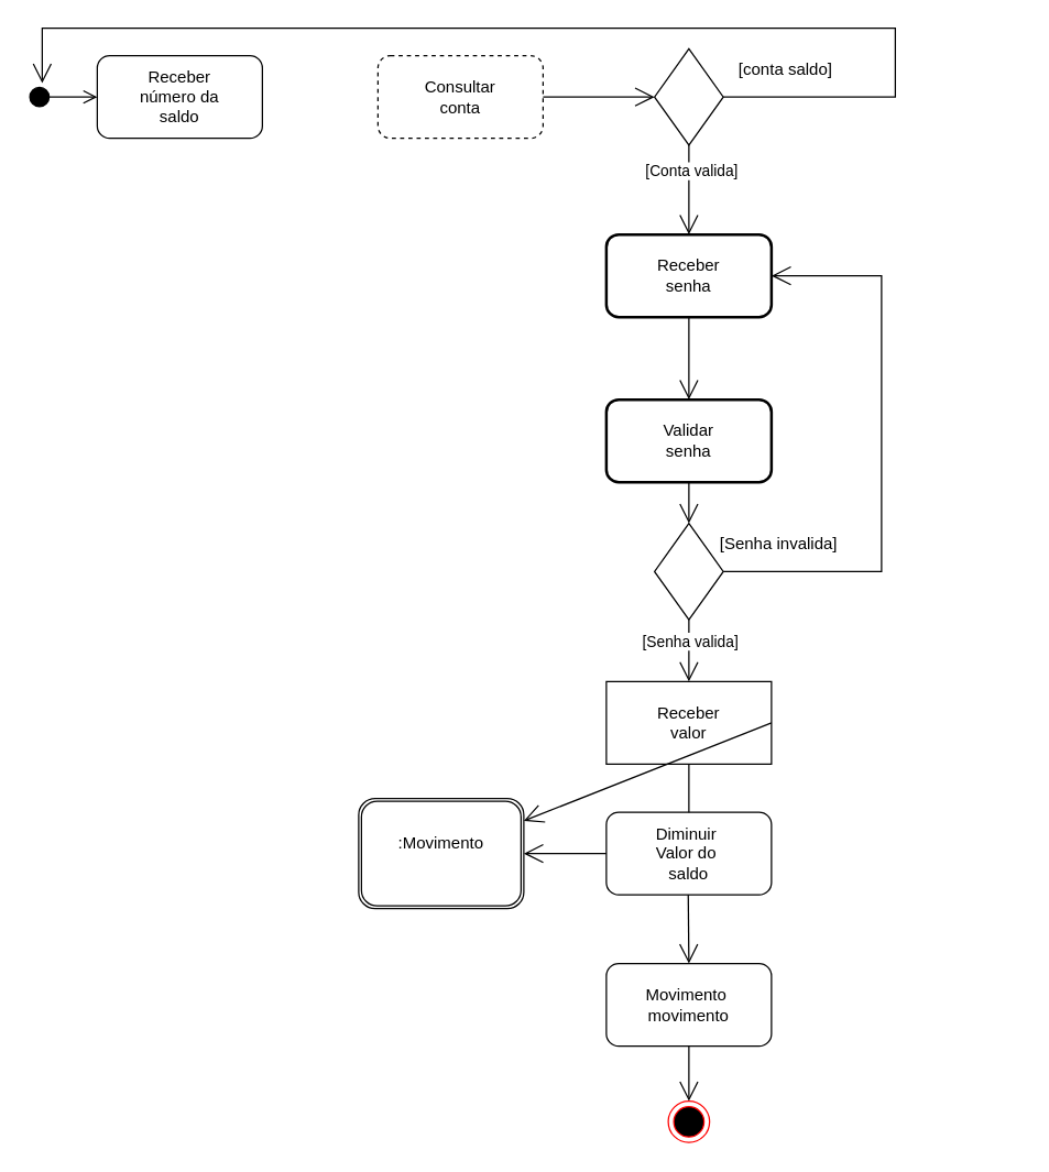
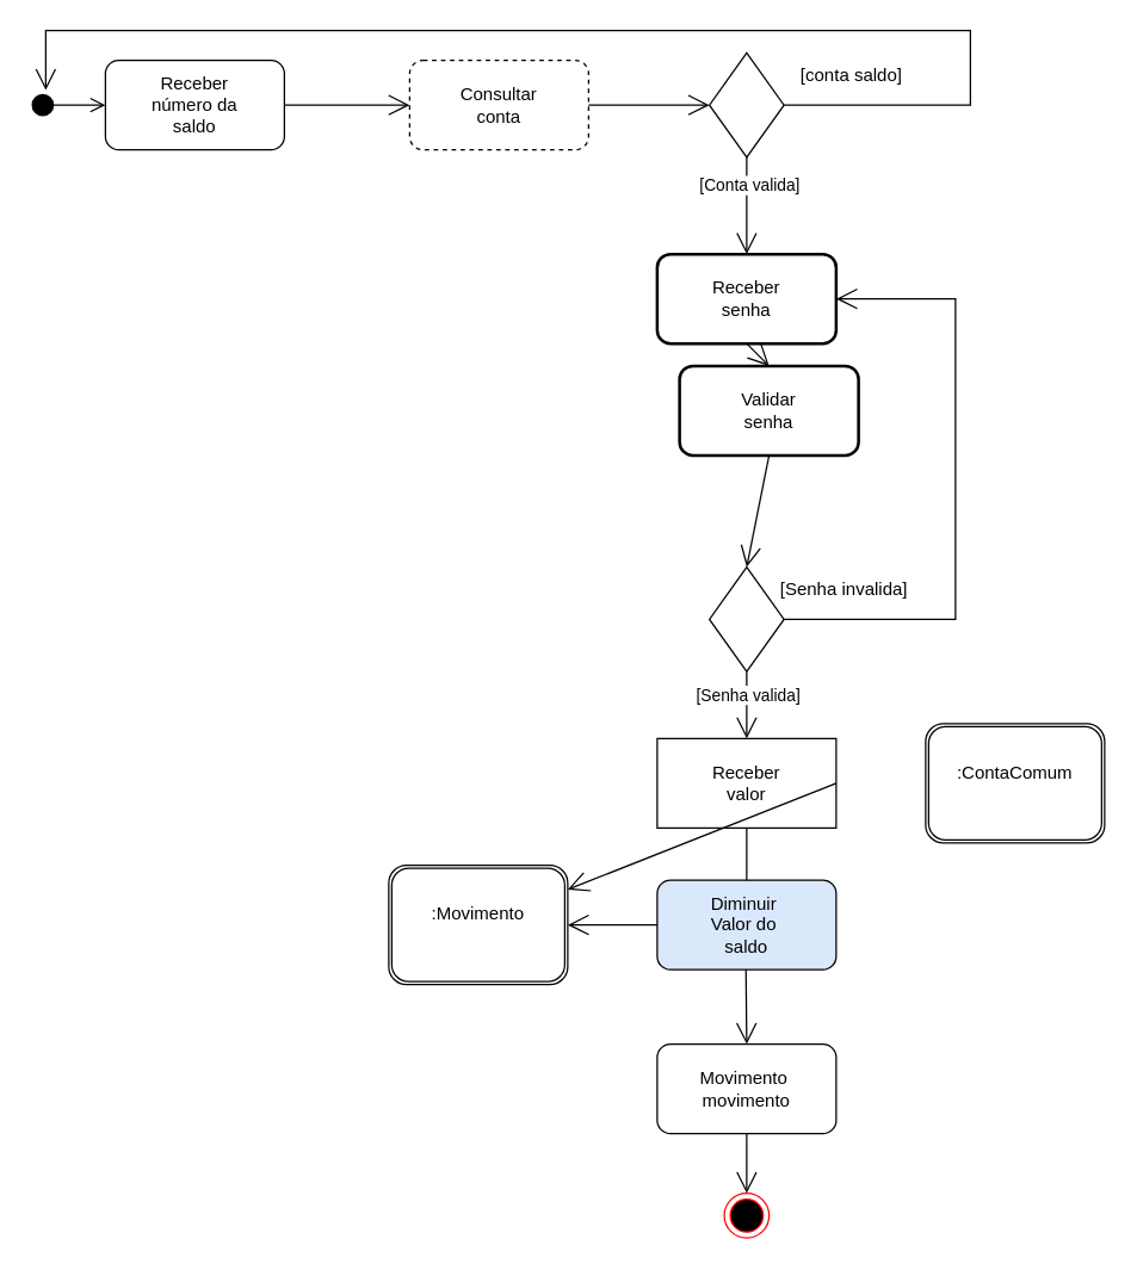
  <mxCell id="0" />
  <mxCell id="1" parent="0" />
  <mxCell id="2" value="" style="html=1;verticalAlign=bottom;startArrow=circle;startFill=1;endArrow=open;startSize=6;endSize=8;curved=0;rounded=0;entryX=0;entryY=0.5;entryDx=0;entryDy=0;" parent="1" target="3" edge="1"><mxGeometry width="80" relative="1" as="geometry"><mxPoint x="20" y="70" as="sourcePoint" /><mxPoint x="70" y="50" as="targetPoint" /></mxGeometry></mxCell>
  <mxCell id="3" value="Receber&lt;br&gt;número da&lt;br&gt;saldo" style="rounded=1;whiteSpace=wrap;html=1;" parent="1" vertex="1"><mxGeometry x="70" y="40" width="120" height="60" as="geometry" /></mxCell>
  <mxCell id="4" value="Consultar&lt;br&gt;conta" style="whiteSpace=wrap;html=1;rounded=1;dashed=1;" parent="1" vertex="1"><mxGeometry x="274" y="40" width="120" height="60" as="geometry" /></mxCell>
  <mxCell id="5" value="Receber&lt;br&gt;senha" style="rounded=1;whiteSpace=wrap;html=1;strokeWidth=2;" parent="1" vertex="1"><mxGeometry x="440" y="170" width="120" height="60" as="geometry" /></mxCell>
- <mxCell id="6" value="Validar &lt;br&gt;senha" style="whiteSpace=wrap;html=1;rounded=1;strokeWidth=2;" parent="1" vertex="1"><mxGeometry x="440" y="290" width="120" height="60" as="geometry" /></mxCell>
+ <mxCell id="6" value="Validar &lt;br&gt;senha" style="whiteSpace=wrap;html=1;rounded=1;strokeWidth=2;" parent="1" vertex="1"><mxGeometry x="455" y="245" width="120" height="60" as="geometry" /></mxCell>
  <mxCell id="7" value="" style="rhombus;whiteSpace=wrap;html=1;" parent="1" vertex="1"><mxGeometry x="475" y="380" width="50" height="70" as="geometry" /></mxCell>
  <mxCell id="8" value="Receber&lt;br&gt;valor" style="whiteSpace=wrap;html=1;rounded=0;" parent="1" vertex="1"><mxGeometry x="440" y="495" width="120" height="60" as="geometry" /></mxCell>
- <mxCell id="9" value="Diminuir&amp;nbsp;&lt;br&gt;Valor do&amp;nbsp;&lt;br&gt;saldo" style="whiteSpace=wrap;html=1;rounded=1;" parent="1" vertex="1"><mxGeometry x="440" y="590" width="120" height="60" as="geometry" /></mxCell>
+ <mxCell id="9" value="Diminuir&amp;nbsp;&lt;br&gt;Valor do&amp;nbsp;&lt;br&gt;saldo" style="whiteSpace=wrap;html=1;rounded=1;fillColor=#dae8fc;" parent="1" vertex="1"><mxGeometry x="440" y="590" width="120" height="60" as="geometry" /></mxCell>
  <mxCell id="10" value="" style="endArrow=none;endFill=1;endSize=12;html=1;rounded=0;exitX=0.5;exitY=1;exitDx=0;exitDy=0;entryX=0.5;entryY=0;entryDx=0;entryDy=0;" parent="1" source="8" target="9" edge="1"><mxGeometry width="160" relative="1" as="geometry"><mxPoint x="250" y="670" as="sourcePoint" /><mxPoint x="410" y="670" as="targetPoint" /></mxGeometry></mxCell>
  <mxCell id="11" value="" style="endArrow=open;endFill=1;endSize=12;html=1;rounded=0;exitX=0.5;exitY=1;exitDx=0;exitDy=0;entryX=0.5;entryY=0;entryDx=0;entryDy=0;" parent="1" source="7" target="8" edge="1"><mxGeometry width="160" relative="1" as="geometry"><mxPoint x="510" y="580" as="sourcePoint" /><mxPoint x="510" y="660" as="targetPoint" /></mxGeometry></mxCell>
  <mxCell id="12" value="[Senha valida]" style="edgeLabel;html=1;align=center;verticalAlign=middle;resizable=0;points=[];" parent="11" vertex="1" connectable="0"><mxGeometry x="-0.35" relative="1" as="geometry"><mxPoint as="offset" /></mxGeometry></mxCell>
  <mxCell id="13" value="" style="endArrow=open;endFill=1;endSize=12;html=1;rounded=0;exitX=0.5;exitY=1;exitDx=0;exitDy=0;entryX=0.5;entryY=0;entryDx=0;entryDy=0;" parent="1" source="5" target="6" edge="1"><mxGeometry width="160" relative="1" as="geometry"><mxPoint x="180" y="280" as="sourcePoint" /><mxPoint x="180" y="360" as="targetPoint" /></mxGeometry></mxCell>
  <mxCell id="14" value="" style="endArrow=open;endFill=1;endSize=12;html=1;rounded=0;exitX=0.5;exitY=1;exitDx=0;exitDy=0;entryX=0.5;entryY=0;entryDx=0;entryDy=0;exitPerimeter=0;" parent="1" edge="1"><mxGeometry width="160" relative="1" as="geometry"><mxPoint x="500" y="85" as="sourcePoint" /><mxPoint x="500" y="170" as="targetPoint" /></mxGeometry></mxCell>
  <mxCell id="15" value="[Conta valida]" style="edgeLabel;html=1;align=center;verticalAlign=middle;resizable=0;points=[];" parent="14" vertex="1" connectable="0"><mxGeometry x="-0.012" relative="1" as="geometry"><mxPoint x="1" y="-4" as="offset" /></mxGeometry></mxCell>
  <mxCell id="16" value="" style="endArrow=open;endFill=1;endSize=12;html=1;rounded=0;exitX=1;exitY=0.5;exitDx=0;exitDy=0;entryX=0;entryY=0.5;entryDx=0;entryDy=0;" parent="1" source="4" target="21" edge="1"><mxGeometry width="160" relative="1" as="geometry"><mxPoint x="430" y="50" as="sourcePoint" /><mxPoint x="470" y="50" as="targetPoint" /></mxGeometry></mxCell>
+ <mxCell id="17" value="" style="endArrow=open;endFill=1;endSize=12;html=1;rounded=0;exitX=1;exitY=0.5;exitDx=0;exitDy=0;entryX=0;entryY=0.5;entryDx=0;entryDy=0;" parent="1" source="3" target="4" edge="1"><mxGeometry width="160" relative="1" as="geometry"><mxPoint x="250" y="110" as="sourcePoint" /><mxPoint x="250" y="190" as="targetPoint" /></mxGeometry></mxCell>
  <mxCell id="18" value="[conta saldo]" style="text;html=1;align=center;verticalAlign=middle;resizable=0;points=[];autosize=1;strokeColor=none;fillColor=none;" parent="1" vertex="1"><mxGeometry x="520" y="35" width="100" height="30" as="geometry" /></mxCell>
  <mxCell id="19" value="[Senha invalida]" style="text;html=1;align=center;verticalAlign=middle;resizable=0;points=[];autosize=1;strokeColor=none;fillColor=none;" parent="1" vertex="1"><mxGeometry x="510" y="380" width="110" height="30" as="geometry" /></mxCell>
  <mxCell id="20" value="" style="endArrow=open;endFill=1;endSize=12;html=1;rounded=0;exitX=0.5;exitY=1;exitDx=0;exitDy=0;" parent="1" edge="1"><mxGeometry width="160" relative="1" as="geometry"><mxPoint x="499.5" y="650" as="sourcePoint" /><mxPoint x="500" y="700" as="targetPoint" /></mxGeometry></mxCell>
  <mxCell id="21" value="" style="rhombus;whiteSpace=wrap;html=1;" parent="1" vertex="1"><mxGeometry x="475" y="35" width="50" height="70" as="geometry" /></mxCell>
  <mxCell id="22" value="" style="endArrow=open;endFill=1;endSize=12;html=1;rounded=0;exitX=0.5;exitY=1;exitDx=0;exitDy=0;entryX=0.5;entryY=0;entryDx=0;entryDy=0;" parent="1" source="6" target="7" edge="1"><mxGeometry width="160" relative="1" as="geometry"><mxPoint x="250" y="300" as="sourcePoint" /><mxPoint x="410" y="300" as="targetPoint" /></mxGeometry></mxCell>
  <mxCell id="23" value="" style="endArrow=open;endFill=1;endSize=12;html=1;rounded=0;exitX=1;exitY=0.5;exitDx=0;exitDy=0;" parent="1" source="21" edge="1"><mxGeometry width="160" relative="1" as="geometry"><mxPoint x="250" y="140" as="sourcePoint" /><mxPoint x="30" y="60" as="targetPoint" /><Array as="points"><mxPoint x="650" y="70" /><mxPoint x="650" y="20" /><mxPoint x="30" y="20" /></Array></mxGeometry></mxCell>
  <mxCell id="24" value="" style="endArrow=open;endFill=1;endSize=12;html=1;rounded=0;exitX=1;exitY=0.5;exitDx=0;exitDy=0;entryX=1;entryY=0.5;entryDx=0;entryDy=0;" parent="1" source="7" target="5" edge="1"><mxGeometry width="160" relative="1" as="geometry"><mxPoint x="250" y="390" as="sourcePoint" /><mxPoint x="640" y="140" as="targetPoint" /><Array as="points"><mxPoint x="640" y="415" /><mxPoint x="640" y="200" /></Array></mxGeometry></mxCell>
  <mxCell id="25" value="" style="endArrow=open;endFill=1;endSize=12;html=1;rounded=0;exitX=1;exitY=0.5;exitDx=0;exitDy=0;" edge="1" parent="1" source="8" target="31"><mxGeometry width="160" relative="1" as="geometry"><mxPoint x="250" y="620" as="sourcePoint" /><mxPoint x="630" y="518.636" as="targetPoint" /></mxGeometry></mxCell>
+ <mxCell id="26" value=":ContaComum&lt;br&gt;&lt;br&gt;" style="shape=ext;double=1;rounded=1;whiteSpace=wrap;html=1;" vertex="1" parent="1"><mxGeometry x="620" y="485" width="120" height="80" as="geometry" /></mxCell>
  <mxCell id="27" value="Movimento&amp;nbsp;&lt;br&gt;movimento" style="rounded=1;whiteSpace=wrap;html=1;" vertex="1" parent="1"><mxGeometry x="440" y="700" width="120" height="60" as="geometry" /></mxCell>
  <mxCell id="28" value="" style="endArrow=open;endFill=1;endSize=12;html=1;rounded=0;exitX=0.5;exitY=1;exitDx=0;exitDy=0;" edge="1" parent="1" source="27"><mxGeometry width="160" relative="1" as="geometry"><mxPoint x="250" y="620" as="sourcePoint" /><mxPoint x="500" y="800" as="targetPoint" /></mxGeometry></mxCell>
  <mxCell id="29" value="" style="ellipse;html=1;shape=endState;fillColor=#000000;strokeColor=#ff0000;" vertex="1" parent="1"><mxGeometry x="485" y="800" width="30" height="30" as="geometry" /></mxCell>
  <mxCell id="30" value="" style="endArrow=open;endFill=1;endSize=12;html=1;rounded=0;exitX=0;exitY=0.5;exitDx=0;exitDy=0;" edge="1" parent="1" source="9"><mxGeometry width="160" relative="1" as="geometry"><mxPoint x="250" y="620" as="sourcePoint" /><mxPoint x="380" y="620" as="targetPoint" /></mxGeometry></mxCell>
  <mxCell id="31" value=":Movimento&lt;br&gt;&lt;br&gt;" style="shape=ext;double=1;rounded=1;whiteSpace=wrap;html=1;" vertex="1" parent="1"><mxGeometry x="260" y="580" width="120" height="80" as="geometry" /></mxCell>
